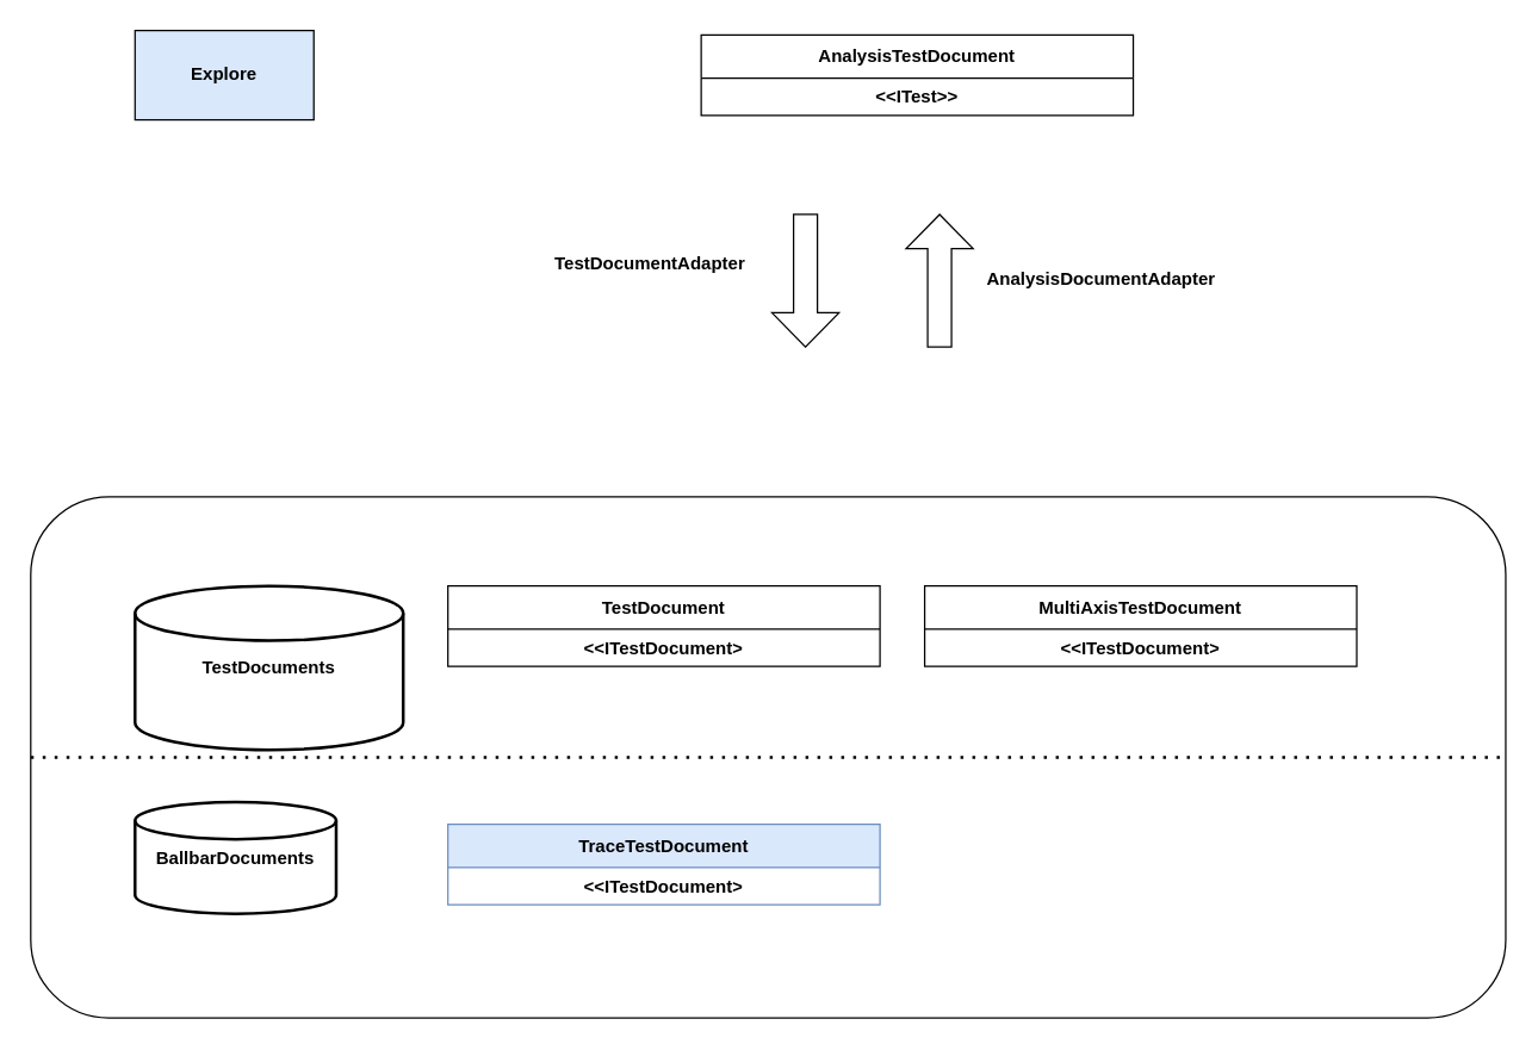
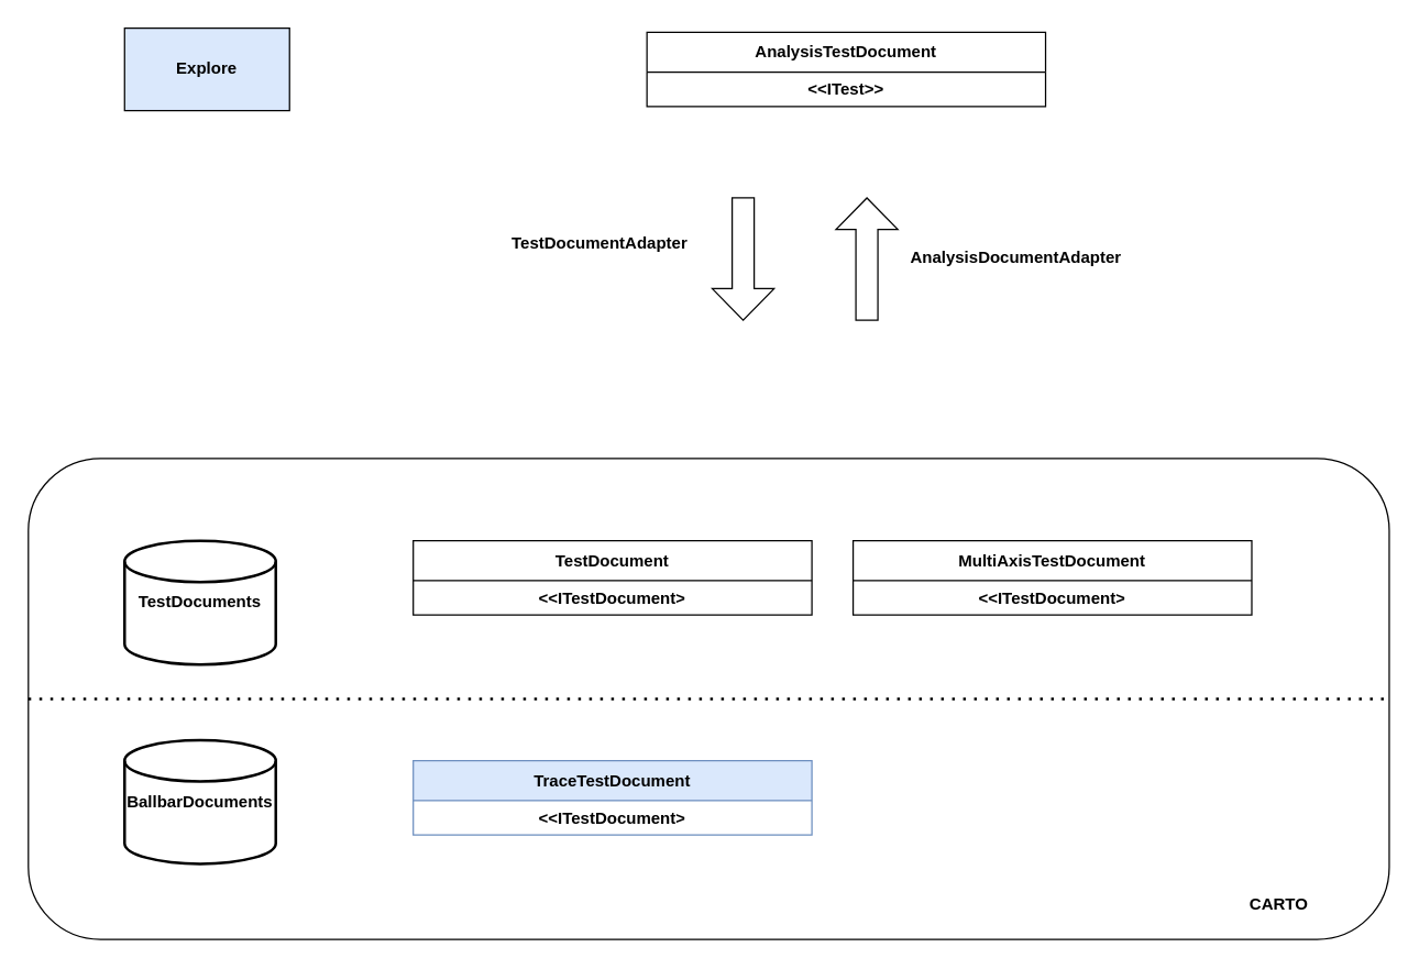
  <mxCell id="0" />
  <mxCell id="1" parent="0" />
  <mxCell id="2" value="" style="rounded=1;whiteSpace=wrap;html=1;fontStyle=1" vertex="1" parent="1"><mxGeometry x="20" y="333" width="990" height="350" as="geometry" /></mxCell>
  <mxCell id="3" value="AnalysisTestDocument" style="swimlane;fontStyle=1;align=center;verticalAlign=middle;childLayout=stackLayout;horizontal=1;startSize=29;horizontalStack=0;resizeParent=1;resizeParentMax=0;resizeLast=0;collapsible=0;marginBottom=0;html=1;whiteSpace=wrap;" vertex="1" parent="1"><mxGeometry x="470" y="23" width="290" height="54" as="geometry" /></mxCell>
  <mxCell id="4" value="&amp;lt;&amp;lt;ITest&amp;gt;&amp;gt;" style="text;html=1;strokeColor=none;fillColor=none;align=center;verticalAlign=middle;spacingLeft=4;spacingRight=4;overflow=hidden;rotatable=0;points=[[0,0.5],[1,0.5]];portConstraint=eastwest;whiteSpace=wrap;fontStyle=1" vertex="1" parent="3"><mxGeometry y="29" width="290" height="25" as="geometry" /></mxCell>
  <mxCell id="5" value="Explore" style="rounded=0;whiteSpace=wrap;html=1;fontStyle=1;fillColor=#dae8fc;" vertex="1" parent="1"><mxGeometry x="90" y="20" width="120" height="60" as="geometry" /></mxCell>
- <mxCell id="6" value="TestDocuments" style="strokeWidth=2;html=1;shape=mxgraph.flowchart.database;whiteSpace=wrap;fontStyle=1" vertex="1" parent="1"><mxGeometry x="90" y="393" width="180" height="110" as="geometry" /></mxCell>
+ <mxCell id="6" value="TestDocuments" style="strokeWidth=2;html=1;shape=mxgraph.flowchart.database;whiteSpace=wrap;fontStyle=1" vertex="1" parent="1"><mxGeometry x="90" y="393" width="110" height="90" as="geometry" /></mxCell>
  <mxCell id="7" value="TestDocument" style="swimlane;fontStyle=1;align=center;verticalAlign=middle;childLayout=stackLayout;horizontal=1;startSize=29;horizontalStack=0;resizeParent=1;resizeParentMax=0;resizeLast=0;collapsible=0;marginBottom=0;html=1;whiteSpace=wrap;" vertex="1" parent="1"><mxGeometry x="300" y="393" width="290" height="54" as="geometry" /></mxCell>
  <mxCell id="8" value="&amp;lt;&amp;lt;ITestDocument&amp;gt;" style="text;html=1;strokeColor=none;fillColor=none;align=center;verticalAlign=middle;spacingLeft=4;spacingRight=4;overflow=hidden;rotatable=0;points=[[0,0.5],[1,0.5]];portConstraint=eastwest;whiteSpace=wrap;fontStyle=1" vertex="1" parent="7"><mxGeometry y="29" width="290" height="25" as="geometry" /></mxCell>
  <mxCell id="9" value="MultiAxisTestDocument" style="swimlane;fontStyle=1;align=center;verticalAlign=middle;childLayout=stackLayout;horizontal=1;startSize=29;horizontalStack=0;resizeParent=1;resizeParentMax=0;resizeLast=0;collapsible=0;marginBottom=0;html=1;whiteSpace=wrap;" vertex="1" parent="1"><mxGeometry x="620" y="393" width="290" height="54" as="geometry" /></mxCell>
  <mxCell id="10" value="&amp;lt;&amp;lt;ITestDocument&amp;gt;" style="text;html=1;strokeColor=none;fillColor=none;align=center;verticalAlign=middle;spacingLeft=4;spacingRight=4;overflow=hidden;rotatable=0;points=[[0,0.5],[1,0.5]];portConstraint=eastwest;whiteSpace=wrap;fontStyle=1" vertex="1" parent="9"><mxGeometry y="29" width="290" height="25" as="geometry" /></mxCell>
  <mxCell id="11" value="" style="shape=flexArrow;endArrow=classic;html=1;rounded=0;endWidth=28;endSize=7.33;width=16;fontStyle=1" edge="1" parent="1"><mxGeometry width="50" height="50" relative="1" as="geometry"><mxPoint x="630" y="233" as="sourcePoint" /><mxPoint x="630" y="143" as="targetPoint" /></mxGeometry></mxCell>
  <mxCell id="12" value="" style="shape=flexArrow;endArrow=classic;html=1;rounded=0;endWidth=28;endSize=7.33;width=16;fontStyle=1" edge="1" parent="1"><mxGeometry width="50" height="50" relative="1" as="geometry"><mxPoint x="540" y="143" as="sourcePoint" /><mxPoint x="540" y="233" as="targetPoint" /></mxGeometry></mxCell>
  <mxCell id="13" value="TestDocumentAdapter" style="text;whiteSpace=wrap;fontStyle=1" vertex="1" parent="1"><mxGeometry x="370" y="163" width="150" height="40" as="geometry" /></mxCell>
  <mxCell id="14" value="AnalysisDocumentAdapter" style="text;whiteSpace=wrap;fontStyle=1" vertex="1" parent="1"><mxGeometry x="660" y="173" width="170" height="40" as="geometry" /></mxCell>
  <mxCell id="15" value="TraceTestDocument" style="swimlane;fontStyle=1;align=center;verticalAlign=middle;childLayout=stackLayout;horizontal=1;startSize=29;horizontalStack=0;resizeParent=1;resizeParentMax=0;resizeLast=0;collapsible=0;marginBottom=0;html=1;whiteSpace=wrap;fillColor=#dae8fc;strokeColor=#6c8ebf;" vertex="1" parent="1"><mxGeometry x="300" y="553" width="290" height="54" as="geometry" /></mxCell>
  <mxCell id="16" value="&amp;lt;&amp;lt;ITestDocument&amp;gt;" style="text;html=1;strokeColor=none;fillColor=none;align=center;verticalAlign=middle;spacingLeft=4;spacingRight=4;overflow=hidden;rotatable=0;points=[[0,0.5],[1,0.5]];portConstraint=eastwest;whiteSpace=wrap;fontStyle=1" vertex="1" parent="15"><mxGeometry y="29" width="290" height="25" as="geometry" /></mxCell>
- <mxCell id="17" value="BallbarDocuments" style="strokeWidth=2;html=1;shape=mxgraph.flowchart.database;whiteSpace=wrap;fontStyle=1" vertex="1" parent="1"><mxGeometry x="90" y="538" width="135" height="75" as="geometry" /></mxCell>
+ <mxCell id="17" value="BallbarDocuments" style="strokeWidth=2;html=1;shape=mxgraph.flowchart.database;whiteSpace=wrap;fontStyle=1" vertex="1" parent="1"><mxGeometry x="90" y="538" width="110" height="90" as="geometry" /></mxCell>
  <mxCell id="18" value="" style="endArrow=none;dashed=1;html=1;dashPattern=1 3;strokeWidth=2;rounded=0;exitX=0;exitY=0.5;exitDx=0;exitDy=0;entryX=1;entryY=0.5;entryDx=0;entryDy=0;fontStyle=1" edge="1" parent="1" source="2" target="2"><mxGeometry width="50" height="50" relative="1" as="geometry"><mxPoint x="30" y="523" as="sourcePoint" /><mxPoint x="80" y="473" as="targetPoint" /></mxGeometry></mxCell>
+ <mxCell id="19" value="CARTO" style="text;html=1;strokeColor=none;fillColor=none;align=center;verticalAlign=middle;whiteSpace=wrap;rounded=0;fontStyle=1" vertex="1" parent="1"><mxGeometry x="900" y="643" width="60" height="30" as="geometry" /></mxCell>
